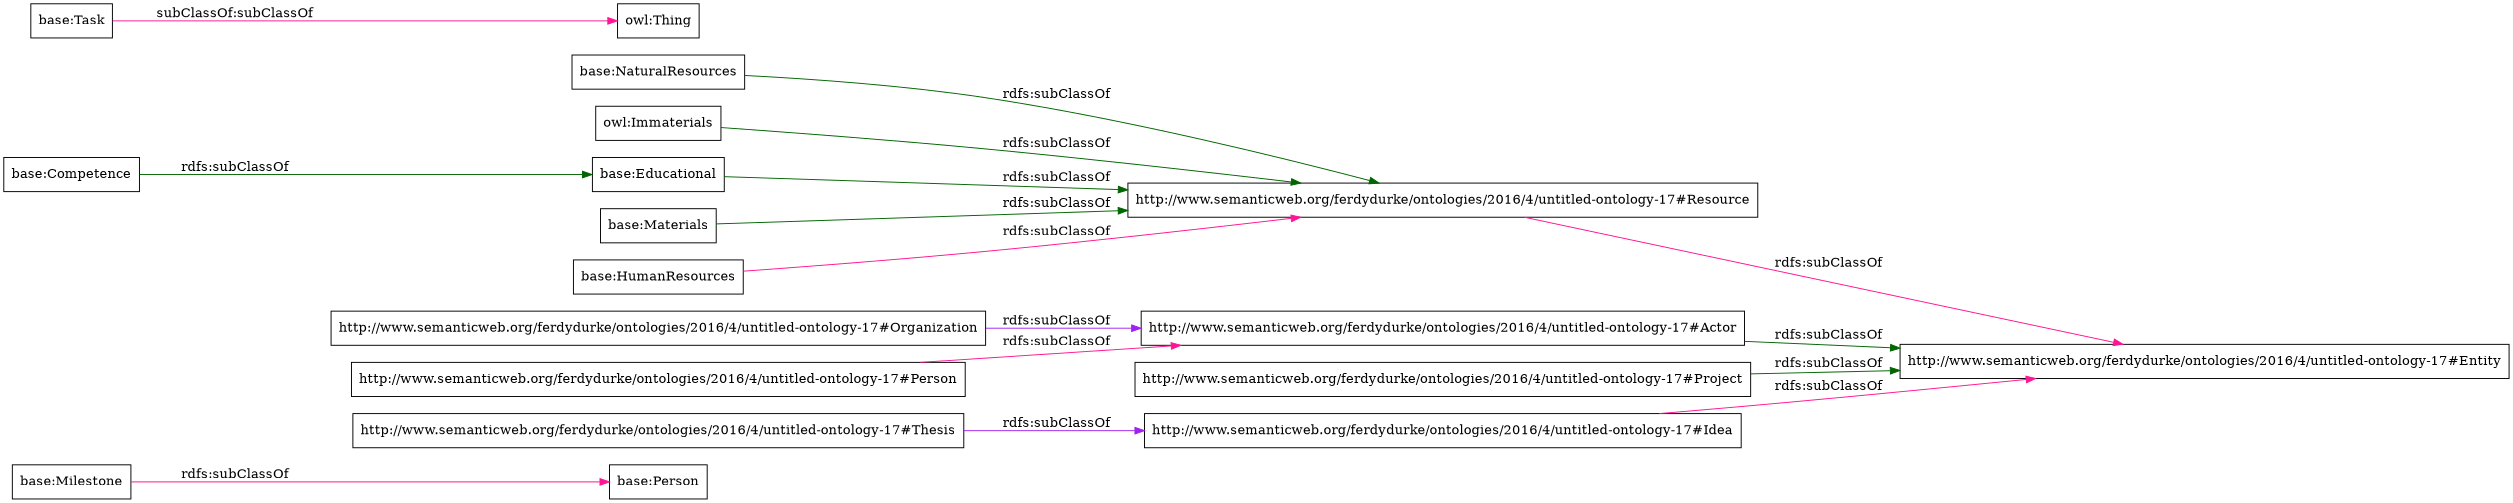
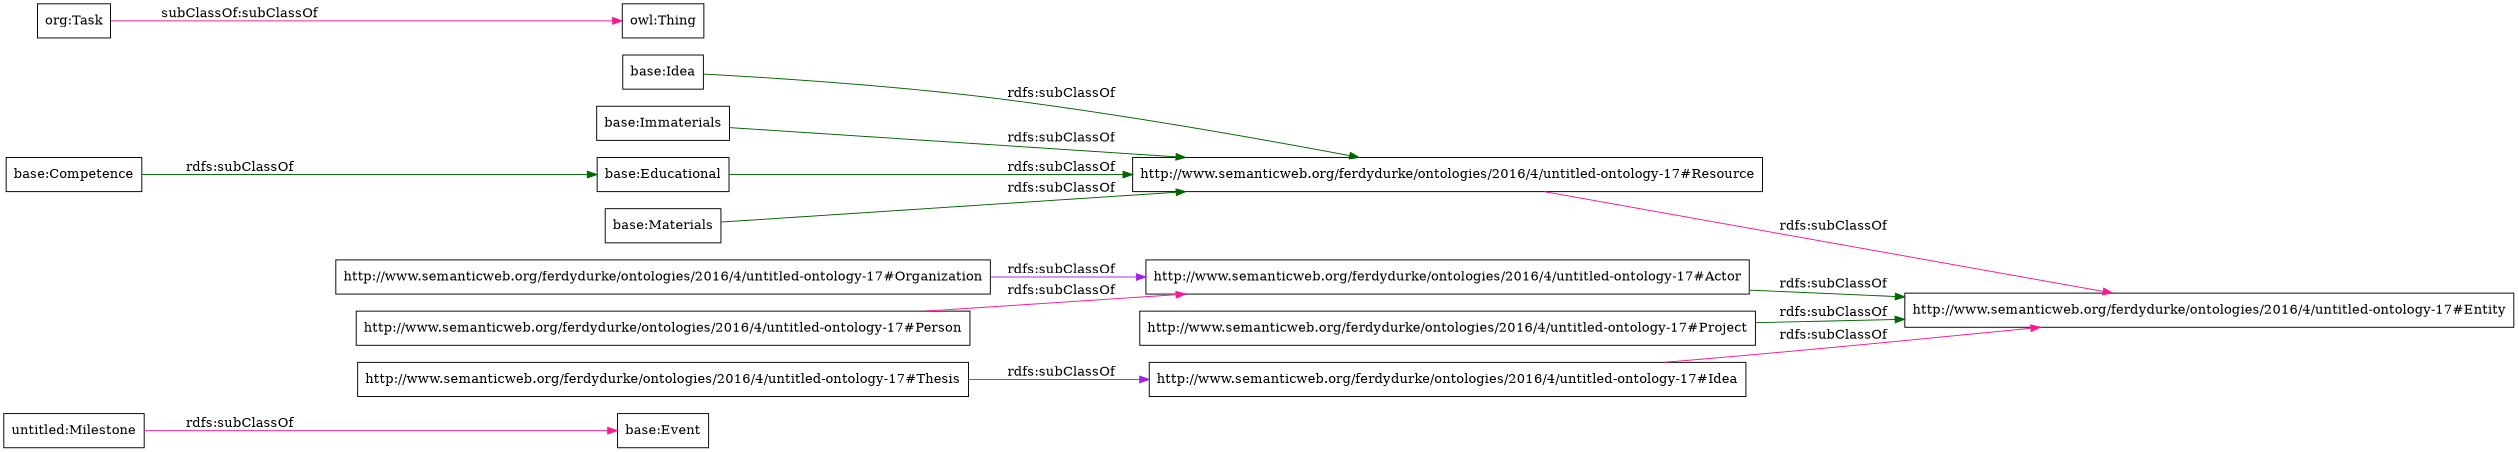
  digraph {
    rankdir=LR
    node [color=black shape=rectangle]
    edge [color=darkgreen]
-   "base:Milestone"
-   "base:Event" [label="base:Person"]
+   "base:Milestone" [label="untitled:Milestone"]
+   "base:Event"
    "http://www.semanticweb.org/ferdydurke/ontologies/2016/4/untitled-ontology-17#Idea"
    "http://www.semanticweb.org/ferdydurke/ontologies/2016/4/untitled-ontology-17#Entity"
    "http://www.semanticweb.org/ferdydurke/ontologies/2016/4/untitled-ontology-17#Resource"
    "http://www.semanticweb.org/ferdydurke/ontologies/2016/4/untitled-ontology-17#Thesis"
-   "base:NaturalResources"
-   "base:Task"
+   "base:NaturalResources" [label="base:Idea"]
+   "base:Task" [label="org:Task"]
    "owl:Thing"
-   "base:Immaterials" [label="owl:Immaterials"]
+   "base:Immaterials"
    "base:Educational"
    "http://www.semanticweb.org/ferdydurke/ontologies/2016/4/untitled-ontology-17#Organization"
    "http://www.semanticweb.org/ferdydurke/ontologies/2016/4/untitled-ontology-17#Actor"
    "http://www.semanticweb.org/ferdydurke/ontologies/2016/4/untitled-ontology-17#Person"
    "base:Materials"
-   "base:HumanResources"
    "base:Competence"
    "http://www.semanticweb.org/ferdydurke/ontologies/2016/4/untitled-ontology-17#Project"
    "base:Milestone" -> "base:Event" [color=deeppink label="rdfs:subClassOf"]
    "http://www.semanticweb.org/ferdydurke/ontologies/2016/4/untitled-ontology-17#Idea" -> "http://www.semanticweb.org/ferdydurke/ontologies/2016/4/untitled-ontology-17#Entity" [color=deeppink label="rdfs:subClassOf"]
    "http://www.semanticweb.org/ferdydurke/ontologies/2016/4/untitled-ontology-17#Resource" -> "http://www.semanticweb.org/ferdydurke/ontologies/2016/4/untitled-ontology-17#Entity" [color=deeppink label="rdfs:subClassOf"]
    "http://www.semanticweb.org/ferdydurke/ontologies/2016/4/untitled-ontology-17#Thesis" -> "http://www.semanticweb.org/ferdydurke/ontologies/2016/4/untitled-ontology-17#Idea" [color=purple label="rdfs:subClassOf"]
    "base:NaturalResources" -> "http://www.semanticweb.org/ferdydurke/ontologies/2016/4/untitled-ontology-17#Resource" [label="rdfs:subClassOf"]
    "base:Task" -> "owl:Thing" [color=deeppink label="subClassOf:subClassOf"]
    "base:Immaterials" -> "http://www.semanticweb.org/ferdydurke/ontologies/2016/4/untitled-ontology-17#Resource" [label="rdfs:subClassOf"]
    "base:Educational" -> "http://www.semanticweb.org/ferdydurke/ontologies/2016/4/untitled-ontology-17#Resource" [label="rdfs:subClassOf"]
    "http://www.semanticweb.org/ferdydurke/ontologies/2016/4/untitled-ontology-17#Organization" -> "http://www.semanticweb.org/ferdydurke/ontologies/2016/4/untitled-ontology-17#Actor" [color=purple label="rdfs:subClassOf"]
    "http://www.semanticweb.org/ferdydurke/ontologies/2016/4/untitled-ontology-17#Actor" -> "http://www.semanticweb.org/ferdydurke/ontologies/2016/4/untitled-ontology-17#Entity" [label="rdfs:subClassOf"]
    "http://www.semanticweb.org/ferdydurke/ontologies/2016/4/untitled-ontology-17#Person" -> "http://www.semanticweb.org/ferdydurke/ontologies/2016/4/untitled-ontology-17#Actor" [color=deeppink label="rdfs:subClassOf"]
    "base:Materials" -> "http://www.semanticweb.org/ferdydurke/ontologies/2016/4/untitled-ontology-17#Resource" [label="rdfs:subClassOf"]
-   "base:HumanResources" -> "http://www.semanticweb.org/ferdydurke/ontologies/2016/4/untitled-ontology-17#Resource" [color=deeppink label="rdfs:subClassOf"]
    "base:Competence" -> "base:Educational" [label="rdfs:subClassOf"]
    "http://www.semanticweb.org/ferdydurke/ontologies/2016/4/untitled-ontology-17#Project" -> "http://www.semanticweb.org/ferdydurke/ontologies/2016/4/untitled-ontology-17#Entity" [label="rdfs:subClassOf"]
  }
